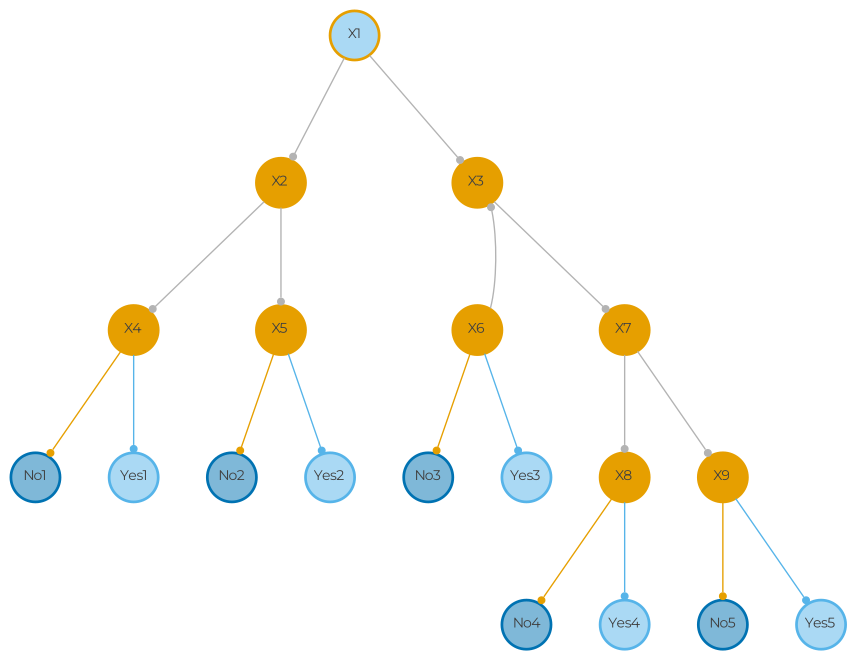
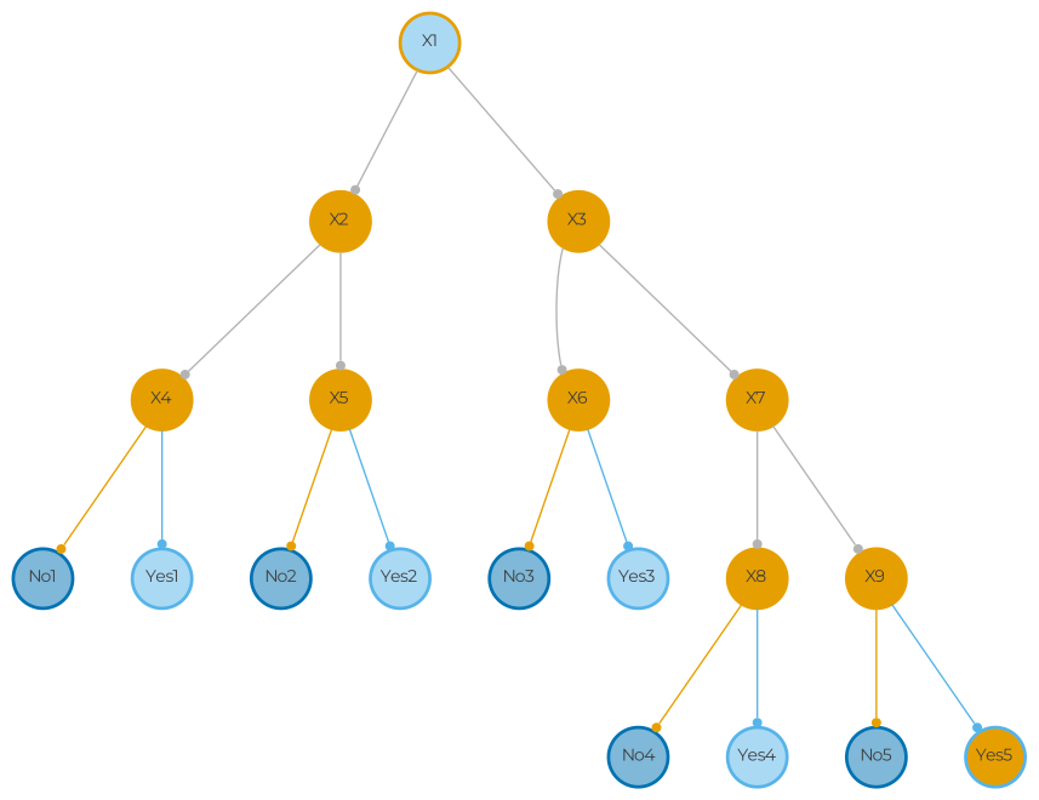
  digraph {
    fontname=Montserrat
    rankdir=TD
    node [color="#E69F00" fillcolor="#E69F00" fixedsize=true fontcolor=gray25 fontname=Montserrat fontsize=5 shape=circle style=filled]
    edge [arrowhead=dot arrowsize=.3 color=gray70 fontname=Montserrat fontsize=5.5 penwidth=.5]
    X1 [fillcolor="#56B4E980" height=.25 width=.25]
    X2 [height=.25 width=.25]
    X3 [height=.25 width=.25]
    X4 [height=.25 width=.25]
    X5 [height=.25 width=.25]
    X6 [height=.25 width=.25]
    X7 [height=.25 width=.25]
    No1 [color="#0072B2" fillcolor="#0072B280" width=.25]
    Yes1 [color="#56B4E9" fillcolor="#56B4E980" width=.25]
    No2 [color="#0072B2" fillcolor="#0072B280" width=.25]
    Yes2 [color="#56B4E9" fillcolor="#56B4E980" width=.25]
    No3 [color="#0072B2" fillcolor="#0072B280" width=.25]
    Yes3 [color="#56B4E9" fillcolor="#56B4E980" width=.25]
    X8 [height=.25 width=.25]
    X9 [height=.25 width=.25]
    No4 [color="#0072B2" fillcolor="#0072B280" width=.25]
    Yes4 [color="#56B4E9" fillcolor="#56B4E980" width=.25]
    No5 [color="#0072B2" fillcolor="#0072B280" width=.25]
-   Yes5 [color="#56B4E9" fillcolor="#56B4E980" width=.25]
+   Yes5 [color="#56B4E9" width=.25]
    X1 -> X2
    X1 -> X3
    X2 -> X4
    X2 -> X5
-   X6 -> X3
+   X3 -> X6
    X3 -> X7
    X4 -> No1 [color="#E69F00"]
    X4 -> Yes1 [color="#56B4E9"]
    X5 -> No2 [color="#E69F00"]
    X5 -> Yes2 [color="#56B4E9"]
    X6 -> No3 [color="#E69F00"]
    X6 -> Yes3 [color="#56B4E9"]
    X7 -> X8
    X7 -> X9
    X8 -> No4 [color="#E69F00"]
    X8 -> Yes4 [color="#56B4E9"]
    X9 -> No5 [color="#E69F00"]
    X9 -> Yes5 [color="#56B4E9"]
  }
